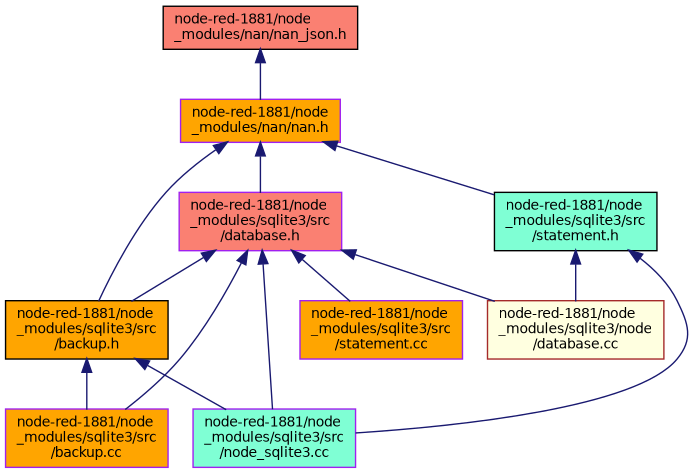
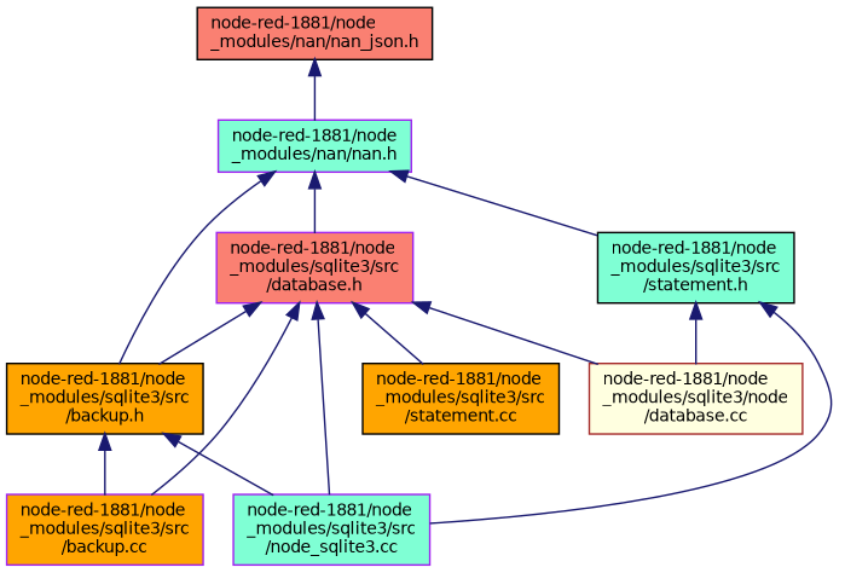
  digraph {
    node [color=purple fillcolor=orange fontname=Helvetica fontsize=10 shape=record style=filled]
    edge [color=midnightblue dir=back fontname=Helvetica fontsize=10 labelfontname=Helvetica labelfontsize=10 style=solid]
    n1 [color=black fillcolor=salmon fontcolor=black height=0.2 label="node-red-1881/node\l_modules/nan/nan_json.h" width=0.4]
-   n2 [height=0.2 label="node-red-1881/node\l_modules/nan/nan.h" width=0.4]
+   n2 [fillcolor=aquamarine height=0.2 label="node-red-1881/node\l_modules/nan/nan.h" width=0.4]
    n3 [fillcolor=salmon height=0.2 label="node-red-1881/node\l_modules/sqlite3/src\l/database.h" width=0.4]
    n4 [color=black height=0.2 label="node-red-1881/node\l_modules/sqlite3/src\l/backup.h" width=0.4]
    n5 [color=black fillcolor=aquamarine height=0.2 label="node-red-1881/node\l_modules/sqlite3/src\l/statement.h" width=0.4]
    n6 [height=0.2 label="node-red-1881/node\l_modules/sqlite3/src\l/backup.cc" width=0.4]
    n7 [fillcolor=aquamarine height=0.2 label="node-red-1881/node\l_modules/sqlite3/src\l/node_sqlite3.cc" width=0.4]
    n8 [color=brown fillcolor=lightyellow height=0.2 label="node-red-1881/node\l_modules/sqlite3/node\l/database.cc" width=0.4]
-   n9 [height=0.2 label="node-red-1881/node\l_modules/sqlite3/src\l/statement.cc" width=0.4]
+   n9 [color=black height=0.2 label="node-red-1881/node\l_modules/sqlite3/src\l/statement.cc" width=0.4]
    n1 -> n2
    n2 -> n3
    n2 -> n4
    n2 -> n5
    n3 -> n4
    n3 -> n6
    n3 -> n7
    n3 -> n8
    n3 -> n9
    n4 -> n6
    n4 -> n7
    n5 -> n7
    n5 -> n8
  }
